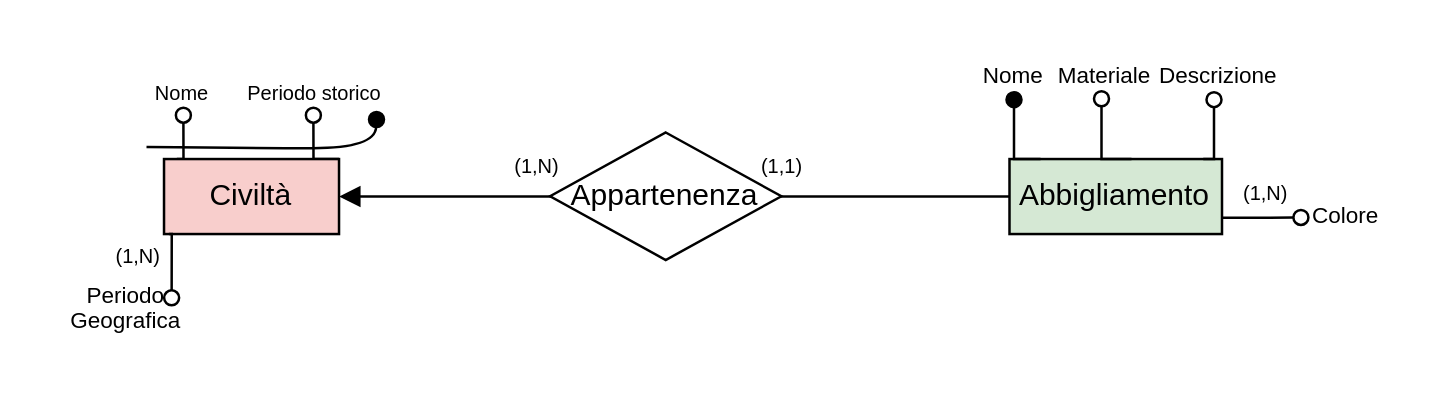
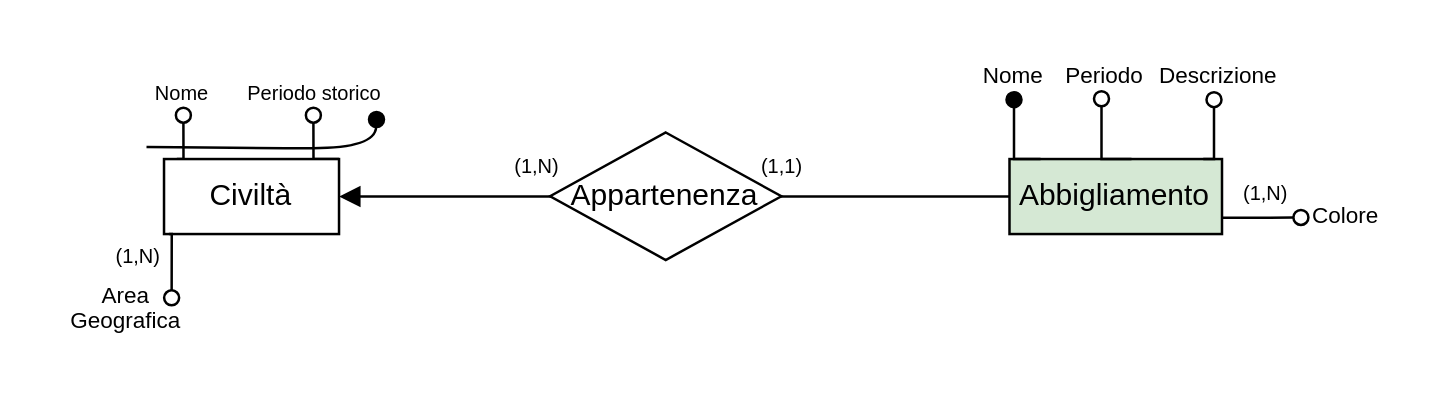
  <mxCell id="0" />
  <mxCell id="1" parent="0" />
  <mxCell id="2" value="Abbigliamento" style="whiteSpace=wrap;html=1;align=center;fillColor=#d5e8d4;" vertex="1" parent="1"><mxGeometry x="403.2" y="63.12" width="85" height="30" as="geometry" /></mxCell>
  <mxCell id="3" value="&lt;font style=&quot;font-size: 8px;&quot;&gt;Periodo storico&lt;/font&gt;" style="text;html=1;align=center;verticalAlign=middle;whiteSpace=wrap;rounded=0;" vertex="1" parent="1"><mxGeometry x="90.12" y="21" width="71" height="29" as="geometry" /></mxCell>
  <mxCell id="4" value="&lt;font style=&quot;font-size: 8px;&quot;&gt;Nome&lt;/font&gt;" style="text;html=1;align=center;verticalAlign=middle;whiteSpace=wrap;rounded=0;" vertex="1" parent="1"><mxGeometry x="40.56" y="21" width="63" height="30" as="geometry" /></mxCell>
- <mxCell id="5" value="&lt;font style=&quot;font-size: 9px;&quot;&gt;Materiale&lt;/font&gt;" style="text;html=1;align=center;verticalAlign=middle;whiteSpace=wrap;rounded=0;" vertex="1" parent="1"><mxGeometry x="424" y="21.37" width="35" height="15" as="geometry" /></mxCell>
+ <mxCell id="5" value="&lt;font style=&quot;font-size: 9px;&quot;&gt;Periodo&lt;/font&gt;" style="text;html=1;align=center;verticalAlign=middle;whiteSpace=wrap;rounded=0;" vertex="1" parent="1"><mxGeometry x="424" y="21.37" width="35" height="15" as="geometry" /></mxCell>
  <mxCell id="6" value="&lt;span style=&quot;font-size: 8px;&quot;&gt;(1,N)&lt;/span&gt;" style="text;html=1;align=center;verticalAlign=middle;whiteSpace=wrap;rounded=1;strokeColor=none;glass=0;" vertex="1" parent="1"><mxGeometry x="203" y="61.37" width="22.5" height="6.75" as="geometry" /></mxCell>
  <mxCell id="7" value="&lt;font style=&quot;font-size: 8px;&quot;&gt;(1,N)&lt;/font&gt;" style="text;html=1;align=center;verticalAlign=middle;whiteSpace=wrap;rounded=1;strokeColor=none;glass=0;" vertex="1" parent="1"><mxGeometry x="480.7" y="68.12" width="50" height="15" as="geometry" /></mxCell>
  <mxCell id="8" value="&lt;font style=&quot;font-size: 9px;&quot;&gt;Descrizione&lt;/font&gt;" style="text;html=1;align=center;verticalAlign=middle;whiteSpace=wrap;rounded=0;" vertex="1" parent="1"><mxGeometry x="467" y="22.37" width="40" height="14" as="geometry" /></mxCell>
  <mxCell id="9" value="&lt;font style=&quot;font-size: 9px;&quot;&gt;Colore&lt;/font&gt;" style="text;html=1;align=center;verticalAlign=middle;whiteSpace=wrap;rounded=0;" vertex="1" parent="1"><mxGeometry x="518.2" y="76.12" width="40" height="17" as="geometry" /></mxCell>
  <mxCell id="10" style="edgeStyle=orthogonalEdgeStyle;rounded=0;orthogonalLoop=1;jettySize=auto;html=1;exitX=1.011;exitY=0.878;exitDx=0;exitDy=0;endArrow=oval;endFill=0;exitPerimeter=0;" edge="1" parent="1"><mxGeometry relative="1" as="geometry"><mxPoint x="488.205" y="86.57" as="sourcePoint" /><mxPoint x="519.77" y="86.48" as="targetPoint" /><Array as="points"><mxPoint x="499.77" y="86.48" /><mxPoint x="499.77" y="86.48" /></Array></mxGeometry></mxCell>
  <mxCell id="11" value="&lt;font style=&quot;font-size: 9px;&quot;&gt;Nome&lt;/font&gt;" style="text;html=1;align=center;verticalAlign=middle;whiteSpace=wrap;rounded=0;" vertex="1" parent="1"><mxGeometry x="385" y="20.37" width="40" height="17" as="geometry" /></mxCell>
  <mxCell id="12" style="edgeStyle=orthogonalEdgeStyle;rounded=0;orthogonalLoop=1;jettySize=auto;html=1;endArrow=oval;endFill=1;" edge="1" parent="1"><mxGeometry relative="1" as="geometry"><mxPoint x="415.63" y="63.12" as="sourcePoint" /><mxPoint x="405" y="39.37" as="targetPoint" /><Array as="points"><mxPoint x="415.63" y="63.12" /></Array></mxGeometry></mxCell>
  <mxCell id="13" value="&lt;font style=&quot;font-size: 8px;&quot;&gt;(1,1)&lt;/font&gt;" style="text;html=1;align=center;verticalAlign=middle;whiteSpace=wrap;rounded=1;strokeColor=none;glass=0;" vertex="1" parent="1"><mxGeometry x="300.7" y="61.37" width="22.5" height="6.75" as="geometry" /></mxCell>
  <mxCell id="14" style="edgeStyle=orthogonalEdgeStyle;rounded=0;orthogonalLoop=1;jettySize=auto;html=1;exitX=0.25;exitY=0;exitDx=0;exitDy=0;entryX=0.5;entryY=1;entryDx=0;entryDy=0;endArrow=oval;endFill=0;" edge="1" parent="1"><mxGeometry relative="1" as="geometry"><mxPoint x="72.75" y="45.58" as="targetPoint" /><mxPoint x="70.13" y="63.08" as="sourcePoint" /></mxGeometry></mxCell>
  <mxCell id="15" style="edgeStyle=orthogonalEdgeStyle;rounded=0;orthogonalLoop=1;jettySize=auto;html=1;exitX=1;exitY=0;exitDx=0;exitDy=0;entryX=0.25;entryY=1;entryDx=0;entryDy=0;endArrow=oval;endFill=0;" edge="1" parent="1" source="16"><mxGeometry relative="1" as="geometry"><mxPoint x="124.75" y="45.58" as="targetPoint" /><mxPoint x="137.63" y="63.08" as="sourcePoint" /></mxGeometry></mxCell>
- <mxCell id="16" value="Civiltà" style="whiteSpace=wrap;html=1;align=center;fillColor=#f8cecc;" vertex="1" parent="1"><mxGeometry x="65.01" y="63.12" width="70" height="30" as="geometry" /></mxCell>
+ <mxCell id="16" value="Civiltà" style="whiteSpace=wrap;html=1;align=center;" vertex="1" parent="1"><mxGeometry x="65.01" y="63.12" width="70" height="30" as="geometry" /></mxCell>
  <mxCell id="17" value="" style="curved=1;endArrow=oval;html=1;rounded=0;entryX=0.642;entryY=0.924;entryDx=0;entryDy=0;entryPerimeter=0;endFill=1;" edge="1" parent="1"><mxGeometry width="50" height="50" relative="1" as="geometry"><mxPoint x="58" y="58.32" as="sourcePoint" /><mxPoint x="150" y="47.32" as="targetPoint" /><Array as="points"><mxPoint x="99.45" y="58.77" /><mxPoint x="149.45" y="58.77" /></Array></mxGeometry></mxCell>
  <mxCell id="18" value="&lt;font style=&quot;font-size: 8px;&quot;&gt;(1,N)&lt;/font&gt;" style="text;html=1;align=center;verticalAlign=middle;whiteSpace=wrap;rounded=1;strokeColor=none;glass=0;" vertex="1" parent="1"><mxGeometry x="30.01" y="93.12" width="50" height="15" as="geometry" /></mxCell>
- <mxCell id="19" value="&lt;p style=&quot;line-height: 70%;&quot;&gt;&lt;font style=&quot;font-size: 9px;&quot;&gt;Periodo Geografica&lt;/font&gt;&lt;/p&gt;" style="text;html=1;align=center;verticalAlign=middle;whiteSpace=wrap;rounded=0;" vertex="1" parent="1"><mxGeometry x="20.01" y="107.12" width="60" height="30" as="geometry" /></mxCell>
+ <mxCell id="19" value="&lt;p style=&quot;line-height: 70%;&quot;&gt;&lt;font style=&quot;font-size: 9px;&quot;&gt;Area Geografica&lt;/font&gt;&lt;/p&gt;" style="text;html=1;align=center;verticalAlign=middle;whiteSpace=wrap;rounded=0;" vertex="1" parent="1"><mxGeometry x="20.01" y="107.12" width="60" height="30" as="geometry" /></mxCell>
  <mxCell id="20" style="edgeStyle=orthogonalEdgeStyle;rounded=0;orthogonalLoop=1;jettySize=auto;html=1;exitX=0.25;exitY=1;exitDx=0;exitDy=0;endArrow=oval;endFill=0;" edge="1" parent="1"><mxGeometry relative="1" as="geometry"><mxPoint x="66.96" y="93.12" as="sourcePoint" /><mxPoint x="68.05" y="118.62" as="targetPoint" /></mxGeometry></mxCell>
  <mxCell id="21" value="" style="endArrow=block;html=1;rounded=0;entryX=1;entryY=0.5;entryDx=0;entryDy=0;exitX=0;exitY=0.5;exitDx=0;exitDy=0;" edge="1" parent="1" source="2" target="16"><mxGeometry width="50" height="50" relative="1" as="geometry"><mxPoint x="222" y="78" as="sourcePoint" /><mxPoint x="204.91" y="63.12" as="targetPoint" /></mxGeometry></mxCell>
  <mxCell id="22" style="edgeStyle=orthogonalEdgeStyle;rounded=0;orthogonalLoop=1;jettySize=auto;html=1;endArrow=oval;endFill=0;" edge="1" parent="1"><mxGeometry relative="1" as="geometry"><mxPoint x="452" y="63.12" as="sourcePoint" /><mxPoint x="440" y="39" as="targetPoint" /><Array as="points"><mxPoint x="452" y="63.12" /></Array></mxGeometry></mxCell>
  <mxCell id="23" style="edgeStyle=orthogonalEdgeStyle;rounded=0;orthogonalLoop=1;jettySize=auto;html=1;endArrow=oval;endFill=0;" edge="1" parent="1"><mxGeometry relative="1" as="geometry"><mxPoint x="480.7" y="63.12" as="sourcePoint" /><mxPoint x="485" y="39.37" as="targetPoint" /><Array as="points"><mxPoint x="480.7" y="63.12" /></Array></mxGeometry></mxCell>
  <mxCell id="24" value="Appartenenza" style="shape=rhombus;perimeter=rhombusPerimeter;whiteSpace=wrap;html=1;align=center;" vertex="1" parent="1"><mxGeometry x="219.45" y="52.5" width="92.5" height="51" as="geometry" /></mxCell>
